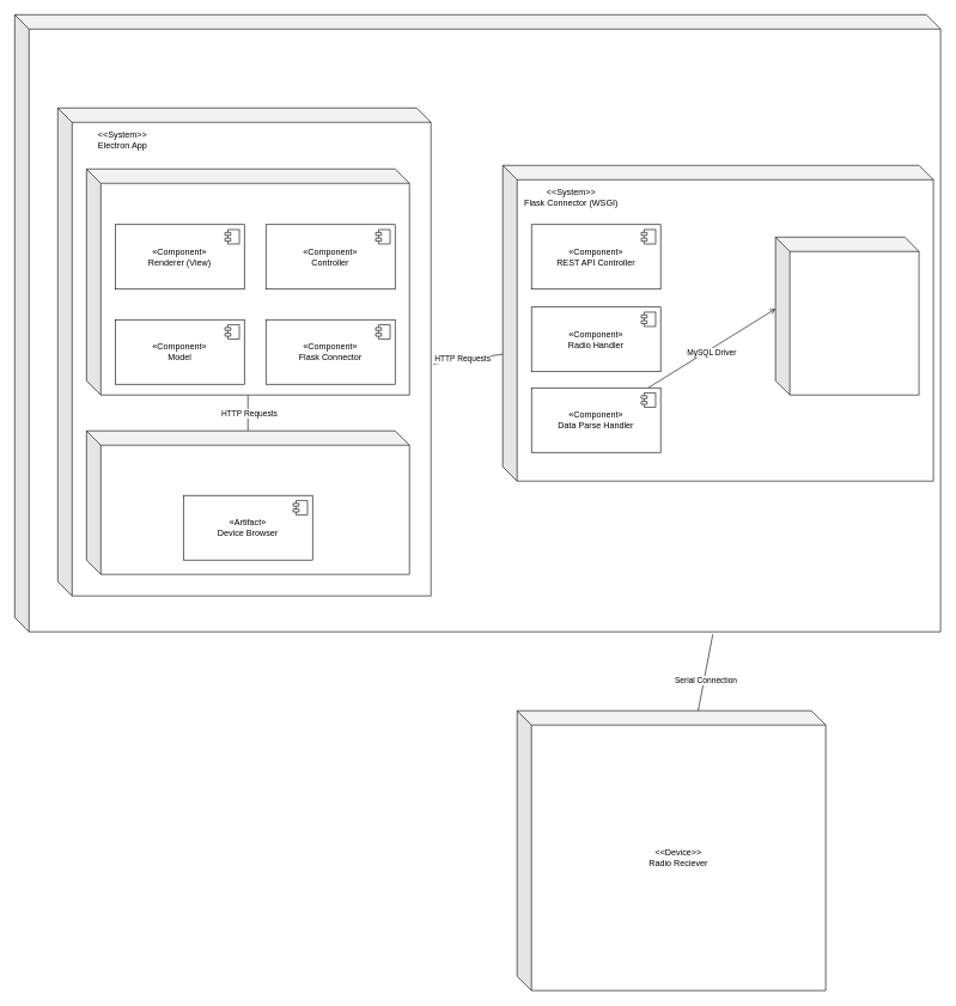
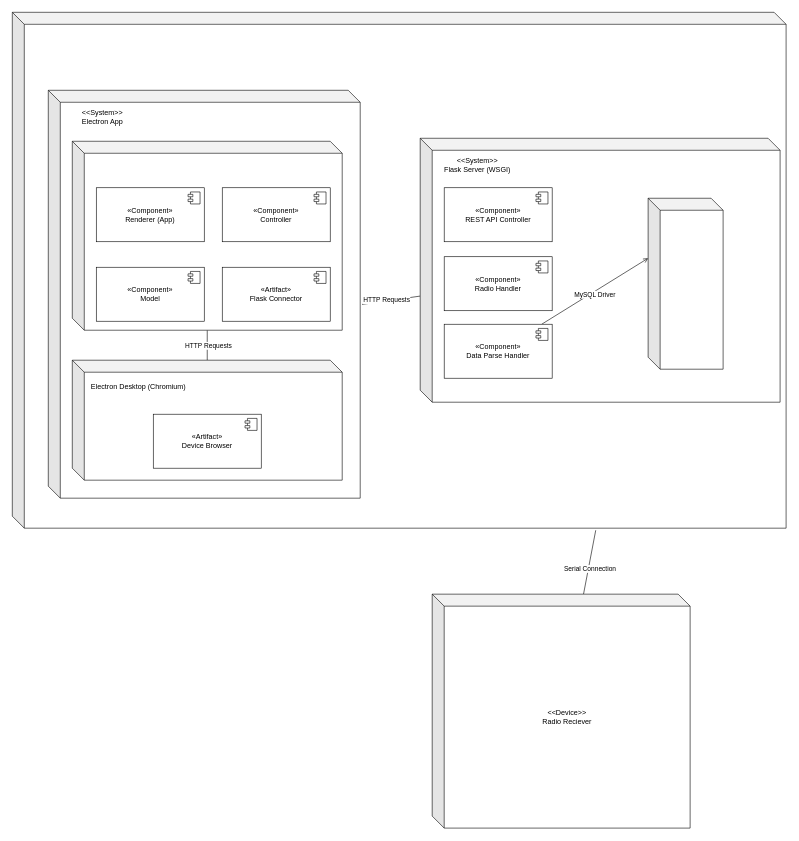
  <mxCell id="0" />
  <mxCell id="1" parent="0" />
  <mxCell id="2" value="" style="shape=cube;whiteSpace=wrap;html=1;boundedLbl=1;backgroundOutline=1;darkOpacity=0.05;darkOpacity2=0.1;" parent="1" vertex="1"><mxGeometry x="20" y="20" width="1290" height="860" as="geometry" /></mxCell>
  <mxCell id="3" style="edgeStyle=none;html=1;endArrow=none;endFill=0;exitX=1.006;exitY=0.525;exitDx=0;exitDy=0;exitPerimeter=0;" parent="1" source="5" target="9" edge="1"><mxGeometry relative="1" as="geometry" /></mxCell>
  <mxCell id="4" value="HTTP Requests" style="edgeLabel;html=1;align=center;verticalAlign=middle;resizable=0;points=[];" parent="3" vertex="1" connectable="0"><mxGeometry x="-0.164" y="2" relative="1" as="geometry"><mxPoint as="offset" /></mxGeometry></mxCell>
  <mxCell id="5" value="" style="shape=cube;whiteSpace=wrap;html=1;boundedLbl=1;backgroundOutline=1;darkOpacity=0.05;darkOpacity2=0.1;" parent="1" vertex="1"><mxGeometry x="80" y="150" width="520" height="680" as="geometry" /></mxCell>
  <mxCell id="6" style="edgeStyle=none;html=1;endArrow=none;endFill=0;" parent="1" source="8" target="29" edge="1"><mxGeometry relative="1" as="geometry" /></mxCell>
  <mxCell id="7" value="HTTP Requests" style="edgeLabel;html=1;align=center;verticalAlign=middle;resizable=0;points=[];" parent="6" vertex="1" connectable="0"><mxGeometry x="0.007" y="1" relative="1" as="geometry"><mxPoint as="offset" /></mxGeometry></mxCell>
  <mxCell id="8" value="" style="shape=cube;whiteSpace=wrap;html=1;boundedLbl=1;backgroundOutline=1;darkOpacity=0.05;darkOpacity2=0.1;" parent="1" vertex="1"><mxGeometry x="120" y="235" width="450" height="315" as="geometry" /></mxCell>
  <mxCell id="9" value="" style="shape=cube;whiteSpace=wrap;html=1;boundedLbl=1;backgroundOutline=1;darkOpacity=0.05;darkOpacity2=0.1;" parent="1" vertex="1"><mxGeometry x="700" y="230" width="600" height="440" as="geometry" /></mxCell>
- <mxCell id="10" value="&lt;div&gt;&amp;lt;&amp;lt;System&amp;gt;&amp;gt;&lt;/div&gt;Flask Connector (WSGI)" style="text;html=1;align=center;verticalAlign=middle;resizable=0;points=[];autosize=1;strokeColor=none;fillColor=none;" parent="1" vertex="1"><mxGeometry x="730" y="255" width="130" height="40" as="geometry" /></mxCell>
- <mxCell id="11" value="&lt;span style=&quot;color: rgb(255, 255, 255); text-wrap-mode: nowrap;&quot;&gt;&lt;font&gt;&amp;lt;&amp;lt;Databaser&amp;gt;&amp;gt;&lt;/font&gt;&lt;/span&gt;&lt;div&gt;&lt;span style=&quot;color: rgb(255, 255, 255); text-wrap-mode: nowrap;&quot;&gt;&lt;font&gt;MySQL Server&lt;/font&gt;&lt;/span&gt;&lt;/div&gt;" style="shape=cube;whiteSpace=wrap;html=1;boundedLbl=1;backgroundOutline=1;darkOpacity=0.05;darkOpacity2=0.1;" parent="1" vertex="1"><mxGeometry x="1080" y="330" width="200" height="220" as="geometry" /></mxCell>
+ <mxCell id="10" value="&lt;div&gt;&amp;lt;&amp;lt;System&amp;gt;&amp;gt;&lt;/div&gt;Flask Server (WSGI)" style="text;html=1;align=center;verticalAlign=middle;resizable=0;points=[];autosize=1;strokeColor=none;fillColor=none;" parent="1" vertex="1"><mxGeometry x="730" y="255" width="130" height="40" as="geometry" /></mxCell>
+ <mxCell id="11" value="&lt;span style=&quot;color: rgb(255, 255, 255); text-wrap-mode: nowrap;&quot;&gt;&lt;font&gt;&amp;lt;&amp;lt;Databaser&amp;gt;&amp;gt;&lt;/font&gt;&lt;/span&gt;&lt;div&gt;&lt;span style=&quot;color: rgb(255, 255, 255); text-wrap-mode: nowrap;&quot;&gt;&lt;font&gt;MySQL Server&lt;/font&gt;&lt;/span&gt;&lt;/div&gt;" style="shape=cube;whiteSpace=wrap;html=1;boundedLbl=1;backgroundOutline=1;darkOpacity=0.05;darkOpacity2=0.1;" parent="1" vertex="1"><mxGeometry x="1080" y="330" width="125" height="285" as="geometry" /></mxCell>
  <mxCell id="12" style="edgeStyle=none;html=1;entryX=0;entryY=0;entryDx=0;entryDy=100.0;entryPerimeter=0;endArrow=open;" parent="1" source="14" target="11" edge="1"><mxGeometry relative="1" as="geometry"><mxPoint x="1110" y="470.634" as="targetPoint" /></mxGeometry></mxCell>
  <mxCell id="13" value="MySQL Driver" style="edgeLabel;html=1;align=center;verticalAlign=middle;resizable=0;points=[];" parent="12" vertex="1" connectable="0"><mxGeometry x="-0.26" relative="1" as="geometry"><mxPoint x="22" y="-9" as="offset" /></mxGeometry></mxCell>
  <mxCell id="14" value="«Component»&lt;div&gt;Data Parse Handler&lt;/div&gt;" style="html=1;dropTarget=0;whiteSpace=wrap;" parent="1" vertex="1"><mxGeometry x="740" y="540" width="180" height="90" as="geometry" /></mxCell>
  <mxCell id="15" value="" style="shape=module;jettyWidth=8;jettyHeight=4;" parent="14" vertex="1"><mxGeometry x="1" width="20" height="20" relative="1" as="geometry"><mxPoint x="-27" y="7" as="offset" /></mxGeometry></mxCell>
- <mxCell id="16" value="«Component»&lt;div&gt;Renderer (View)&lt;/div&gt;" style="html=1;dropTarget=0;whiteSpace=wrap;" parent="1" vertex="1"><mxGeometry x="160" y="312.5" width="180" height="90" as="geometry" /></mxCell>
+ <mxCell id="16" value="«Component»&lt;div&gt;Renderer (App)&lt;/div&gt;" style="html=1;dropTarget=0;whiteSpace=wrap;" parent="1" vertex="1"><mxGeometry x="160" y="312.5" width="180" height="90" as="geometry" /></mxCell>
  <mxCell id="17" value="" style="shape=module;jettyWidth=8;jettyHeight=4;" parent="16" vertex="1"><mxGeometry x="1" width="20" height="20" relative="1" as="geometry"><mxPoint x="-27" y="7" as="offset" /></mxGeometry></mxCell>
  <mxCell id="18" value="«Component»&lt;div&gt;Model&lt;/div&gt;" style="html=1;dropTarget=0;whiteSpace=wrap;" parent="1" vertex="1"><mxGeometry x="160" y="445" width="180" height="90" as="geometry" /></mxCell>
  <mxCell id="19" value="" style="shape=module;jettyWidth=8;jettyHeight=4;" parent="18" vertex="1"><mxGeometry x="1" width="20" height="20" relative="1" as="geometry"><mxPoint x="-27" y="7" as="offset" /></mxGeometry></mxCell>
  <mxCell id="20" value="«Component»&lt;div&gt;Controller&lt;/div&gt;" style="html=1;dropTarget=0;whiteSpace=wrap;" parent="1" vertex="1"><mxGeometry x="370" y="312.5" width="180" height="90" as="geometry" /></mxCell>
  <mxCell id="21" value="" style="shape=module;jettyWidth=8;jettyHeight=4;" parent="20" vertex="1"><mxGeometry x="1" width="20" height="20" relative="1" as="geometry"><mxPoint x="-27" y="7" as="offset" /></mxGeometry></mxCell>
  <mxCell id="22" value="«Component»&lt;div&gt;Radio Handler&lt;/div&gt;" style="html=1;dropTarget=0;whiteSpace=wrap;" parent="1" vertex="1"><mxGeometry x="740" y="427.5" width="180" height="90" as="geometry" /></mxCell>
  <mxCell id="23" value="" style="shape=module;jettyWidth=8;jettyHeight=4;" parent="22" vertex="1"><mxGeometry x="1" width="20" height="20" relative="1" as="geometry"><mxPoint x="-27" y="7" as="offset" /></mxGeometry></mxCell>
  <mxCell id="24" value="«Component»&lt;div&gt;REST API Controller&lt;/div&gt;" style="html=1;dropTarget=0;whiteSpace=wrap;" parent="1" vertex="1"><mxGeometry x="740" y="312.5" width="180" height="90" as="geometry" /></mxCell>
  <mxCell id="25" value="" style="shape=module;jettyWidth=8;jettyHeight=4;" parent="24" vertex="1"><mxGeometry x="1" width="20" height="20" relative="1" as="geometry"><mxPoint x="-27" y="7" as="offset" /></mxGeometry></mxCell>
  <mxCell id="26" style="edgeStyle=none;html=1;endArrow=none;endFill=0;entryX=0.754;entryY=1.004;entryDx=0;entryDy=0;entryPerimeter=0;" parent="1" source="28" target="2" edge="1"><mxGeometry relative="1" as="geometry" /></mxCell>
  <mxCell id="27" value="Serial Connection" style="edgeLabel;html=1;align=center;verticalAlign=middle;resizable=0;points=[];" parent="26" vertex="1" connectable="0"><mxGeometry x="-0.188" y="-2" relative="1" as="geometry"><mxPoint as="offset" /></mxGeometry></mxCell>
  <mxCell id="28" value="&amp;lt;&amp;lt;Device&amp;gt;&amp;gt;&lt;div&gt;Radio Reciever&lt;/div&gt;" style="shape=cube;whiteSpace=wrap;html=1;boundedLbl=1;backgroundOutline=1;darkOpacity=0.05;darkOpacity2=0.1;" parent="1" vertex="1"><mxGeometry x="720" y="990" width="430" height="390" as="geometry" /></mxCell>
  <mxCell id="29" value="" style="shape=cube;whiteSpace=wrap;html=1;boundedLbl=1;backgroundOutline=1;darkOpacity=0.05;darkOpacity2=0.1;" parent="1" vertex="1"><mxGeometry x="120" y="600" width="450" height="200" as="geometry" /></mxCell>
+ <mxCell id="30" value="Electron Desktop (Chromium)" style="text;html=1;align=center;verticalAlign=middle;resizable=0;points=[];autosize=1;strokeColor=none;fillColor=none;" parent="1" vertex="1"><mxGeometry x="140" y="630" width="180" height="30" as="geometry" /></mxCell>
  <mxCell id="31" value="«Artifact»&lt;div&gt;Device Browser&lt;/div&gt;" style="html=1;dropTarget=0;whiteSpace=wrap;" parent="1" vertex="1"><mxGeometry x="255" y="690" width="180" height="90" as="geometry" /></mxCell>
  <mxCell id="32" value="" style="shape=module;jettyWidth=8;jettyHeight=4;" parent="31" vertex="1"><mxGeometry x="1" width="20" height="20" relative="1" as="geometry"><mxPoint x="-27" y="7" as="offset" /></mxGeometry></mxCell>
  <mxCell id="33" value="&lt;div&gt;&amp;lt;&amp;lt;System&amp;gt;&amp;gt;&lt;/div&gt;Electron App" style="text;html=1;align=center;verticalAlign=middle;resizable=0;points=[];autosize=1;strokeColor=none;fillColor=none;" parent="1" vertex="1"><mxGeometry x="125" y="175" width="90" height="40" as="geometry" /></mxCell>
- <mxCell id="34" value="«Component»&lt;div&gt;Flask Connector&lt;/div&gt;" style="html=1;dropTarget=0;whiteSpace=wrap;" vertex="1" parent="1"><mxGeometry x="370" y="445" width="180" height="90" as="geometry" /></mxCell>
+ <mxCell id="34" value="«Artifact»&lt;div&gt;Flask Connector&lt;/div&gt;" style="html=1;dropTarget=0;whiteSpace=wrap;" vertex="1" parent="1"><mxGeometry x="370" y="445" width="180" height="90" as="geometry" /></mxCell>
  <mxCell id="35" value="" style="shape=module;jettyWidth=8;jettyHeight=4;" vertex="1" parent="34"><mxGeometry x="1" width="20" height="20" relative="1" as="geometry"><mxPoint x="-27" y="7" as="offset" /></mxGeometry></mxCell>
